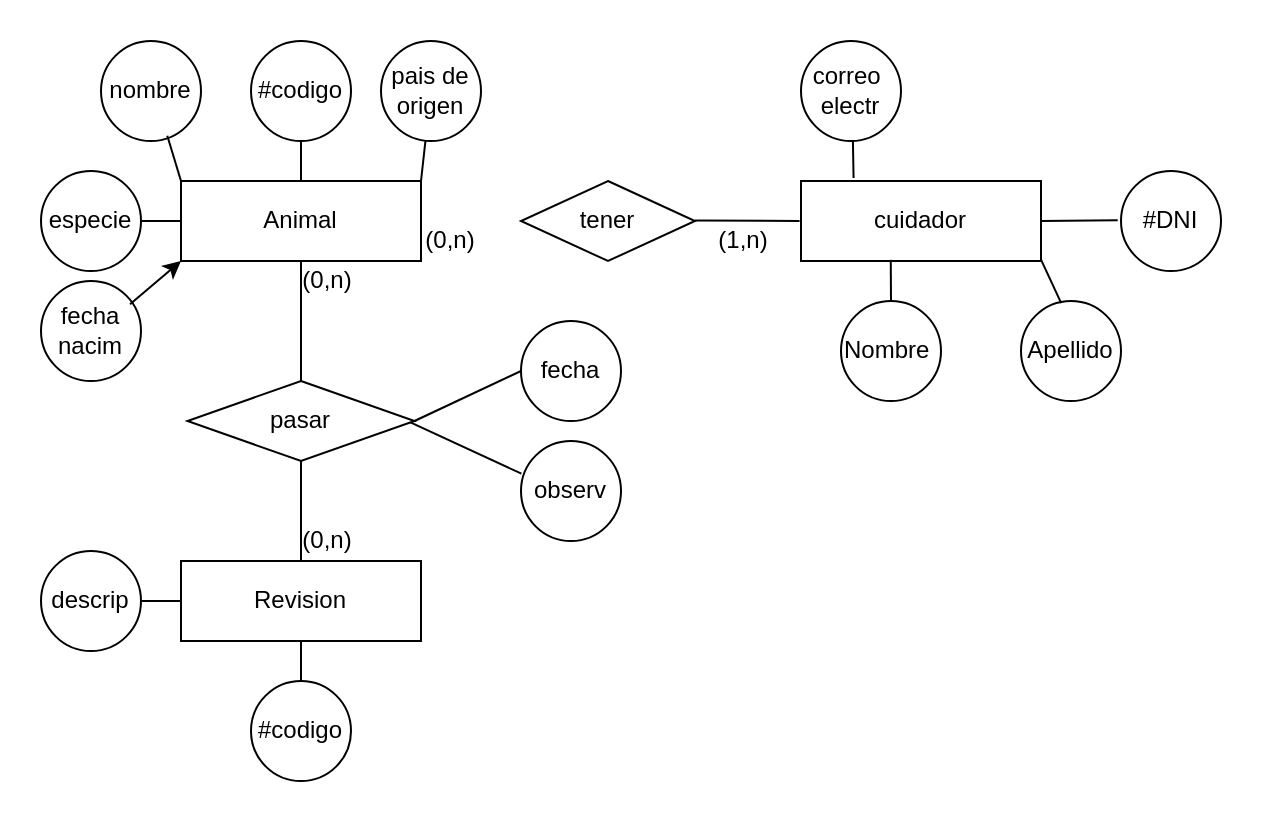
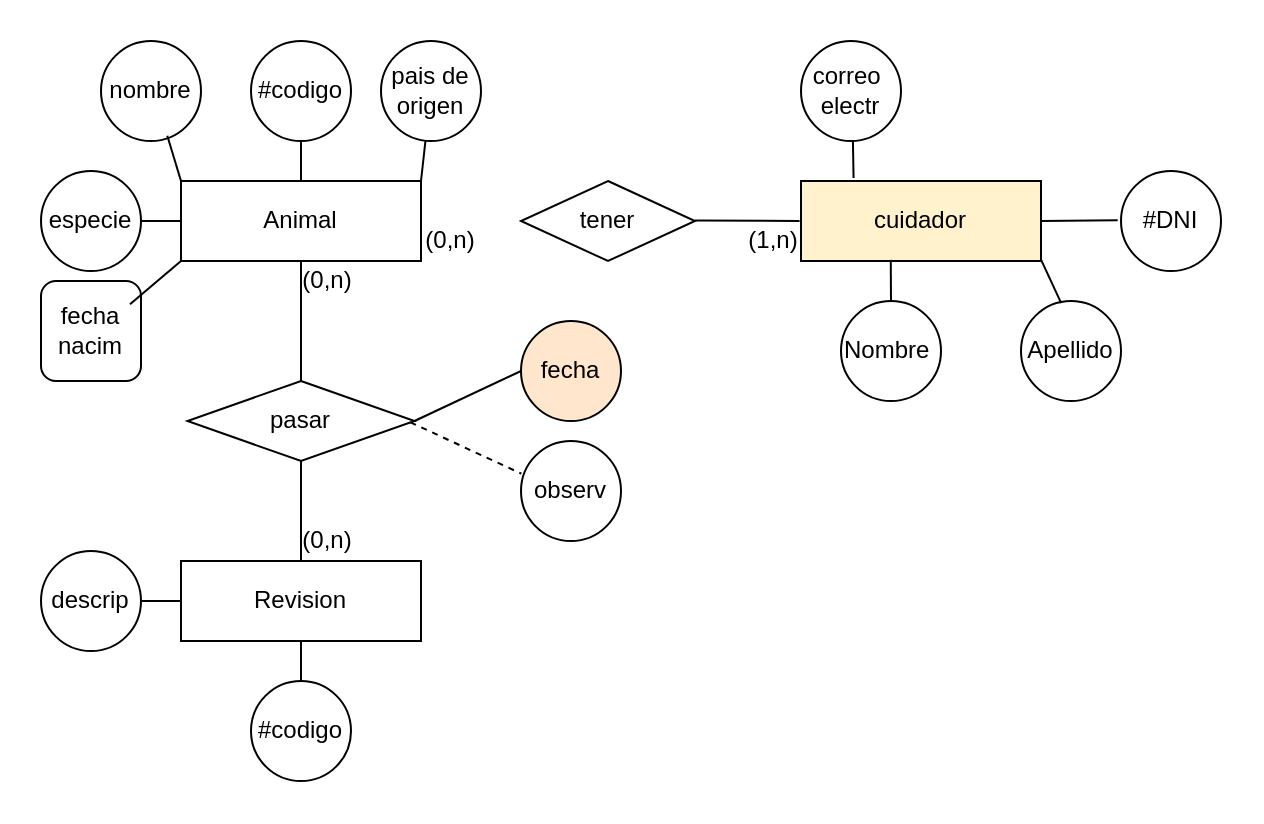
  <mxCell id="0" />
  <mxCell id="1" parent="0" />
  <mxCell id="2" value="Animal" style="rounded=0;whiteSpace=wrap;html=1;" parent="1" vertex="1"><mxGeometry x="90" y="90" width="120" height="40" as="geometry" /></mxCell>
  <mxCell id="3" value="nombre" style="ellipse;whiteSpace=wrap;html=1;aspect=fixed;" parent="1" vertex="1"><mxGeometry x="50" y="20" width="50" height="50" as="geometry" /></mxCell>
  <mxCell id="4" value="#codigo" style="ellipse;whiteSpace=wrap;html=1;aspect=fixed;" parent="1" vertex="1"><mxGeometry x="125" y="20" width="50" height="50" as="geometry" /></mxCell>
  <mxCell id="5" value="especie" style="ellipse;whiteSpace=wrap;html=1;aspect=fixed;" parent="1" vertex="1"><mxGeometry x="20" y="85" width="50" height="50" as="geometry" /></mxCell>
- <mxCell id="6" value="fecha nacim" style="ellipse;whiteSpace=wrap;html=1;aspect=fixed;" parent="1" vertex="1"><mxGeometry x="20" y="140" width="50" height="50" as="geometry" /></mxCell>
+ <mxCell id="6" value="fecha nacim" style="whiteSpace=wrap;html=1;aspect=fixed;rounded=1;" parent="1" vertex="1"><mxGeometry x="20" y="140" width="50" height="50" as="geometry" /></mxCell>
  <mxCell id="7" value="pais de origen" style="ellipse;whiteSpace=wrap;html=1;aspect=fixed;" parent="1" vertex="1"><mxGeometry x="190" y="20" width="50" height="50" as="geometry" /></mxCell>
  <mxCell id="8" value="tener" style="rhombus;whiteSpace=wrap;html=1;" parent="1" vertex="1"><mxGeometry x="260" y="90" width="87" height="40" as="geometry" /></mxCell>
- <mxCell id="9" value="cuidador" style="rounded=0;whiteSpace=wrap;html=1;" parent="1" vertex="1"><mxGeometry x="400" y="90" width="120" height="40" as="geometry" /></mxCell>
+ <mxCell id="9" value="cuidador" style="rounded=0;whiteSpace=wrap;html=1;fillColor=#fff2cc;" parent="1" vertex="1"><mxGeometry x="400" y="90" width="120" height="40" as="geometry" /></mxCell>
  <mxCell id="10" value="" style="endArrow=none;html=1;rounded=0;exitX=0.5;exitY=0;exitDx=0;exitDy=0;entryX=0.5;entryY=1;entryDx=0;entryDy=0;" parent="1" source="2" target="4" edge="1"><mxGeometry width="50" height="50" relative="1" as="geometry"><mxPoint x="200" y="100" as="sourcePoint" /><mxPoint x="250" y="50" as="targetPoint" /></mxGeometry></mxCell>
  <mxCell id="11" value="" style="endArrow=none;html=1;rounded=0;exitX=0;exitY=0;exitDx=0;exitDy=0;entryX=0.663;entryY=0.947;entryDx=0;entryDy=0;entryPerimeter=0;" parent="1" source="2" target="3" edge="1"><mxGeometry width="50" height="50" relative="1" as="geometry"><mxPoint x="120" y="100" as="sourcePoint" /><mxPoint x="170" y="50" as="targetPoint" /></mxGeometry></mxCell>
  <mxCell id="12" value="" style="endArrow=none;html=1;rounded=0;exitX=1;exitY=0.5;exitDx=0;exitDy=0;entryX=0;entryY=0.5;entryDx=0;entryDy=0;" parent="1" source="5" target="2" edge="1"><mxGeometry width="50" height="50" relative="1" as="geometry"><mxPoint x="120" y="100" as="sourcePoint" /><mxPoint x="170" y="50" as="targetPoint" /></mxGeometry></mxCell>
- <mxCell id="13" value="" style="endArrow=classic;html=1;rounded=0;exitX=0.89;exitY=0.233;exitDx=0;exitDy=0;entryX=0;entryY=1;entryDx=0;entryDy=0;exitPerimeter=0;" parent="1" source="6" target="2" edge="1"><mxGeometry width="50" height="50" relative="1" as="geometry"><mxPoint x="96.85" y="152.65" as="sourcePoint" /><mxPoint x="89.85" y="129.65" as="targetPoint" /></mxGeometry></mxCell>
+ <mxCell id="13" value="" style="endArrow=none;html=1;rounded=0;exitX=0.89;exitY=0.233;exitDx=0;exitDy=0;entryX=0;entryY=1;entryDx=0;entryDy=0;exitPerimeter=0;" parent="1" source="6" target="2" edge="1"><mxGeometry width="50" height="50" relative="1" as="geometry"><mxPoint x="96.85" y="152.65" as="sourcePoint" /><mxPoint x="89.85" y="129.65" as="targetPoint" /></mxGeometry></mxCell>
  <mxCell id="14" value="" style="endArrow=none;html=1;rounded=0;exitX=1;exitY=0.5;exitDx=0;exitDy=0;entryX=-0.006;entryY=0.499;entryDx=0;entryDy=0;entryPerimeter=0;" parent="1" target="9" edge="1"><mxGeometry width="50" height="50" relative="1" as="geometry"><mxPoint x="347" y="109.79" as="sourcePoint" /><mxPoint x="397" y="109.79" as="targetPoint" /></mxGeometry></mxCell>
  <mxCell id="15" value="(0,n)" style="text;html=1;strokeColor=none;fillColor=none;align=center;verticalAlign=middle;whiteSpace=wrap;rounded=0;" parent="1" vertex="1"><mxGeometry x="210" y="107.5" width="30" height="25" as="geometry" /></mxCell>
- <mxCell id="16" value="(1,n)" style="text;html=1;strokeColor=none;fillColor=none;align=center;verticalAlign=middle;whiteSpace=wrap;rounded=0;" parent="1" vertex="1"><mxGeometry x="358" y="112.5" width="27" height="15" as="geometry" /></mxCell>
+ <mxCell id="16" value="(1,n)" style="text;html=1;strokeColor=none;fillColor=none;align=center;verticalAlign=middle;whiteSpace=wrap;rounded=0;" parent="1" vertex="1"><mxGeometry x="373" y="112.5" width="27" height="15" as="geometry" /></mxCell>
  <mxCell id="17" value="Nombre&amp;nbsp;" style="ellipse;whiteSpace=wrap;html=1;aspect=fixed;" parent="1" vertex="1"><mxGeometry x="420" y="150" width="50" height="50" as="geometry" /></mxCell>
  <mxCell id="18" value="Apellido" style="ellipse;whiteSpace=wrap;html=1;aspect=fixed;" parent="1" vertex="1"><mxGeometry x="510" y="150" width="50" height="50" as="geometry" /></mxCell>
  <mxCell id="19" value="#DNI" style="ellipse;whiteSpace=wrap;html=1;aspect=fixed;" parent="1" vertex="1"><mxGeometry x="560" y="85" width="50" height="50" as="geometry" /></mxCell>
  <mxCell id="20" value="correo&amp;nbsp;&lt;br&gt;electr" style="ellipse;whiteSpace=wrap;html=1;aspect=fixed;" parent="1" vertex="1"><mxGeometry x="400" y="20" width="50" height="50" as="geometry" /></mxCell>
  <mxCell id="21" value="" style="endArrow=none;html=1;rounded=0;exitX=0.374;exitY=0.986;exitDx=0;exitDy=0;exitPerimeter=0;" parent="1" source="9" target="17" edge="1"><mxGeometry width="50" height="50" relative="1" as="geometry"><mxPoint x="440" y="80" as="sourcePoint" /><mxPoint x="490" y="30" as="targetPoint" /></mxGeometry></mxCell>
  <mxCell id="22" value="" style="endArrow=none;html=1;rounded=0;exitX=0.374;exitY=0.986;exitDx=0;exitDy=0;exitPerimeter=0;entryX=0.402;entryY=0.022;entryDx=0;entryDy=0;entryPerimeter=0;" parent="1" target="18" edge="1"><mxGeometry width="50" height="50" relative="1" as="geometry"><mxPoint x="520.12" y="129.56" as="sourcePoint" /><mxPoint x="520.12" y="150.56" as="targetPoint" /></mxGeometry></mxCell>
  <mxCell id="23" value="" style="endArrow=none;html=1;rounded=0;exitX=1;exitY=0.5;exitDx=0;exitDy=0;entryX=-0.033;entryY=0.493;entryDx=0;entryDy=0;entryPerimeter=0;" parent="1" source="9" target="19" edge="1"><mxGeometry width="50" height="50" relative="1" as="geometry"><mxPoint x="540" y="105" as="sourcePoint" /><mxPoint x="549.88" y="126.44" as="targetPoint" /></mxGeometry></mxCell>
  <mxCell id="24" value="" style="endArrow=none;html=1;rounded=0;exitX=0.219;exitY=-0.038;exitDx=0;exitDy=0;entryX=0.5;entryY=1;entryDx=0;entryDy=0;exitPerimeter=0;" parent="1" source="9" edge="1"><mxGeometry width="50" height="50" relative="1" as="geometry"><mxPoint x="423.96" y="89" as="sourcePoint" /><mxPoint x="425.96" y="70" as="targetPoint" /></mxGeometry></mxCell>
  <mxCell id="25" value="Revision" style="rounded=0;whiteSpace=wrap;html=1;" parent="1" vertex="1"><mxGeometry x="90" y="280" width="120" height="40" as="geometry" /></mxCell>
  <mxCell id="26" value="" style="endArrow=none;html=1;rounded=0;" parent="1" target="7" edge="1"><mxGeometry width="50" height="50" relative="1" as="geometry"><mxPoint x="210" y="90" as="sourcePoint" /><mxPoint x="260" y="40" as="targetPoint" /></mxGeometry></mxCell>
  <mxCell id="27" value="" style="endArrow=none;html=1;rounded=0;exitX=0.5;exitY=0;exitDx=0;exitDy=0;" parent="1" source="29" target="2" edge="1"><mxGeometry width="50" height="50" relative="1" as="geometry"><mxPoint x="210" y="240" as="sourcePoint" /><mxPoint x="260" y="190" as="targetPoint" /></mxGeometry></mxCell>
  <mxCell id="28" value="" style="endArrow=none;html=1;rounded=0;exitX=0.5;exitY=0;exitDx=0;exitDy=0;" parent="1" source="25" target="29" edge="1"><mxGeometry width="50" height="50" relative="1" as="geometry"><mxPoint x="150" y="280" as="sourcePoint" /><mxPoint x="150" y="130" as="targetPoint" /></mxGeometry></mxCell>
  <mxCell id="29" value="pasar" style="rhombus;whiteSpace=wrap;html=1;" parent="1" vertex="1"><mxGeometry x="93.25" y="190" width="113.5" height="40" as="geometry" /></mxCell>
  <mxCell id="30" value="descrip" style="ellipse;whiteSpace=wrap;html=1;aspect=fixed;" parent="1" vertex="1"><mxGeometry x="20" y="275" width="50" height="50" as="geometry" /></mxCell>
- <mxCell id="31" value="fecha" style="ellipse;whiteSpace=wrap;html=1;aspect=fixed;" parent="1" vertex="1"><mxGeometry x="260" y="160" width="50" height="50" as="geometry" /></mxCell>
+ <mxCell id="31" value="fecha" style="ellipse;whiteSpace=wrap;html=1;aspect=fixed;fillColor=#ffe6cc;" parent="1" vertex="1"><mxGeometry x="260" y="160" width="50" height="50" as="geometry" /></mxCell>
  <mxCell id="32" value="" style="endArrow=none;html=1;rounded=0;exitX=0;exitY=0.5;exitDx=0;exitDy=0;" parent="1" source="25" target="30" edge="1"><mxGeometry width="50" height="50" relative="1" as="geometry"><mxPoint x="220" y="170" as="sourcePoint" /><mxPoint x="270" y="120" as="targetPoint" /></mxGeometry></mxCell>
  <mxCell id="33" value="" style="endArrow=none;html=1;rounded=0;entryX=0;entryY=0.5;entryDx=0;entryDy=0;exitX=1;exitY=0.5;exitDx=0;exitDy=0;" parent="1" source="29" target="31" edge="1"><mxGeometry width="50" height="50" relative="1" as="geometry"><mxPoint x="210" y="210" as="sourcePoint" /><mxPoint x="270" y="120" as="targetPoint" /></mxGeometry></mxCell>
  <mxCell id="34" value="#codigo" style="ellipse;whiteSpace=wrap;html=1;aspect=fixed;" parent="1" vertex="1"><mxGeometry x="125" y="340" width="50" height="50" as="geometry" /></mxCell>
  <mxCell id="35" value="" style="endArrow=none;html=1;rounded=0;exitX=0.5;exitY=0;exitDx=0;exitDy=0;" parent="1" source="34" target="25" edge="1"><mxGeometry width="50" height="50" relative="1" as="geometry"><mxPoint x="120" y="270" as="sourcePoint" /><mxPoint x="170" y="220" as="targetPoint" /></mxGeometry></mxCell>
  <mxCell id="36" value="observ" style="ellipse;whiteSpace=wrap;html=1;aspect=fixed;" parent="1" vertex="1"><mxGeometry x="260" y="220" width="50" height="50" as="geometry" /></mxCell>
- <mxCell id="37" value="" style="endArrow=none;html=1;rounded=0;exitX=0.982;exitY=0.517;exitDx=0;exitDy=0;exitPerimeter=0;entryX=0.004;entryY=0.327;entryDx=0;entryDy=0;entryPerimeter=0;" parent="1" source="29" target="36" edge="1"><mxGeometry width="50" height="50" relative="1" as="geometry"><mxPoint x="230" y="260" as="sourcePoint" /><mxPoint x="280" y="210" as="targetPoint" /></mxGeometry></mxCell>
+ <mxCell id="37" value="" style="endArrow=none;html=1;rounded=0;exitX=0.982;exitY=0.517;exitDx=0;exitDy=0;exitPerimeter=0;entryX=0.004;entryY=0.327;entryDx=0;entryDy=0;entryPerimeter=0;dashed=1;" parent="1" source="29" target="36" edge="1"><mxGeometry width="50" height="50" relative="1" as="geometry"><mxPoint x="230" y="260" as="sourcePoint" /><mxPoint x="280" y="210" as="targetPoint" /></mxGeometry></mxCell>
  <mxCell id="38" value="(0,n)" style="text;html=1;strokeColor=none;fillColor=none;align=center;verticalAlign=middle;whiteSpace=wrap;rounded=0;" parent="1" vertex="1"><mxGeometry x="150" y="260" width="26.75" height="20" as="geometry" /></mxCell>
  <mxCell id="39" value="(0,n)" style="text;html=1;strokeColor=none;fillColor=none;align=center;verticalAlign=middle;whiteSpace=wrap;rounded=0;" parent="1" vertex="1"><mxGeometry x="150" y="130" width="26.75" height="20" as="geometry" /></mxCell>
